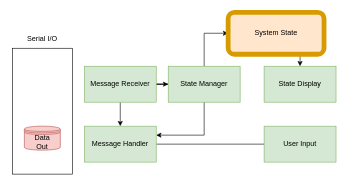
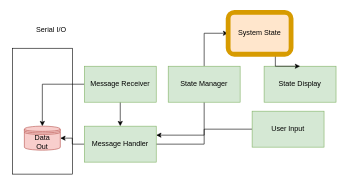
  <mxCell id="0" />
  <mxCell id="1" parent="0" />
  <mxCell id="2" value="" style="rounded=0;whiteSpace=wrap;html=1;fillColor=#FFFFFF;fillStyle=auto;" parent="1" vertex="1"><mxGeometry x="20" y="80" width="100" height="210" as="geometry" /></mxCell>
  <mxCell id="3" style="edgeStyle=orthogonalEdgeStyle;rounded=0;orthogonalLoop=1;jettySize=auto;html=1;exitX=0;exitY=0.5;exitDx=0;exitDy=0;entryX=1;entryY=0.5;entryDx=0;entryDy=0;endArrow=none;" parent="1" source="4" target="16" edge="1"><mxGeometry relative="1" as="geometry" /></mxCell>
- <mxCell id="4" value="User Input" style="rounded=0;whiteSpace=wrap;html=1;fillColor=#d5e8d4;strokeColor=#82b366;" parent="1" vertex="1"><mxGeometry x="440" y="210" width="120" height="60" as="geometry" /></mxCell>
- <mxCell id="5" style="edgeStyle=orthogonalEdgeStyle;rounded=0;orthogonalLoop=1;jettySize=auto;html=1;entryX=0;entryY=0.5;entryDx=0;entryDy=0;" parent="1" source="7" target="11" edge="1"><mxGeometry relative="1" as="geometry" /></mxCell>
+ <mxCell id="4" value="User Input" style="rounded=0;whiteSpace=wrap;html=1;fillColor=#d5e8d4;strokeColor=#82b366;" parent="1" vertex="1"><mxGeometry x="420" y="185" width="120" height="60" as="geometry" /></mxCell>
+ <mxCell id="5" style="edgeStyle=orthogonalEdgeStyle;rounded=0;orthogonalLoop=1;jettySize=auto;html=1;" parent="1" source="7" target="8" edge="1"><mxGeometry relative="1" as="geometry" /></mxCell>
  <mxCell id="6" style="edgeStyle=orthogonalEdgeStyle;rounded=0;orthogonalLoop=1;jettySize=auto;html=1;exitX=0.5;exitY=1;exitDx=0;exitDy=0;entryX=0.5;entryY=0;entryDx=0;entryDy=0;" parent="1" source="7" target="16" edge="1"><mxGeometry relative="1" as="geometry" /></mxCell>
  <mxCell id="7" value="Message Receiver" style="rounded=0;whiteSpace=wrap;html=1;fillColor=#d5e8d4;strokeColor=#82b366;" parent="1" vertex="1"><mxGeometry x="140" y="110" width="120" height="60" as="geometry" /></mxCell>
  <mxCell id="8" value="&lt;div&gt;Data&lt;/div&gt;&lt;div&gt;Out&lt;br&gt;&lt;/div&gt;" style="shape=datastore;whiteSpace=wrap;html=1;fillColor=#f8cecc;strokeColor=#b85450;" parent="1" vertex="1"><mxGeometry x="40" y="210" width="60" height="40" as="geometry" /></mxCell>
  <mxCell id="9" style="edgeStyle=orthogonalEdgeStyle;rounded=0;orthogonalLoop=1;jettySize=auto;html=1;exitX=0.5;exitY=0;exitDx=0;exitDy=0;entryX=0;entryY=0.5;entryDx=0;entryDy=0;" parent="1" source="11" target="14" edge="1"><mxGeometry relative="1" as="geometry" /></mxCell>
  <mxCell id="10" style="edgeStyle=orthogonalEdgeStyle;rounded=0;orthogonalLoop=1;jettySize=auto;html=1;entryX=1;entryY=0.25;entryDx=0;entryDy=0;" parent="1" source="11" target="16" edge="1"><mxGeometry relative="1" as="geometry"><mxPoint x="340" y="230" as="targetPoint" /><Array as="points"><mxPoint x="340" y="225" /></Array></mxGeometry></mxCell>
  <mxCell id="11" value="State Manager" style="rounded=0;whiteSpace=wrap;html=1;fillColor=#d5e8d4;strokeColor=#82b366;" parent="1" vertex="1"><mxGeometry x="280" y="110" width="120" height="60" as="geometry" /></mxCell>
  <mxCell id="12" value="State Display" style="rounded=0;whiteSpace=wrap;html=1;fillColor=#d5e8d4;strokeColor=#82b366;" parent="1" vertex="1"><mxGeometry x="440" y="110" width="120" height="60" as="geometry" /></mxCell>
  <mxCell id="13" style="edgeStyle=orthogonalEdgeStyle;rounded=0;orthogonalLoop=1;jettySize=auto;html=1;exitX=0.75;exitY=1;exitDx=0;exitDy=0;entryX=0.5;entryY=0;entryDx=0;entryDy=0;" parent="1" source="14" target="12" edge="1"><mxGeometry relative="1" as="geometry" /></mxCell>
- <mxCell id="14" value="System State" style="rounded=1;whiteSpace=wrap;html=1;fillStyle=auto;strokeWidth=8;fillColor=#ffe6cc;strokeColor=#d79b00;" parent="1" vertex="1"><mxGeometry x="380" y="20" width="160" height="70" as="geometry" /></mxCell>
+ <mxCell id="14" value="System State" style="rounded=1;whiteSpace=wrap;html=1;fillStyle=auto;strokeWidth=8;fillColor=#ffe6cc;strokeColor=#d79b00;" parent="1" vertex="1"><mxGeometry x="380" y="20" width="105" height="70" as="geometry" /></mxCell>
+ <mxCell id="15" style="edgeStyle=orthogonalEdgeStyle;rounded=0;orthogonalLoop=1;jettySize=auto;html=1;exitX=0;exitY=0.5;exitDx=0;exitDy=0;entryX=1;entryY=0.5;entryDx=0;entryDy=0;" parent="1" source="16" target="8" edge="1"><mxGeometry relative="1" as="geometry" /></mxCell>
  <mxCell id="16" value="Message Handler" style="rounded=0;whiteSpace=wrap;html=1;fillColor=#d5e8d4;strokeColor=#82b366;" parent="1" vertex="1"><mxGeometry x="140" y="210" width="120" height="60" as="geometry" /></mxCell>
- <mxCell id="17" value="Serial I/O" style="text;strokeColor=none;fillColor=none;align=center;verticalAlign=middle;spacingLeft=4;spacingRight=4;overflow=hidden;points=[[0,0.5],[1,0.5]];portConstraint=eastwest;rotatable=0;whiteSpace=wrap;html=1;" parent="1" vertex="1"><mxGeometry x="30" y="50" width="80" height="30" as="geometry" /></mxCell>
+ <mxCell id="17" value="Serial I/O" style="text;strokeColor=none;fillColor=none;align=center;verticalAlign=middle;spacingLeft=4;spacingRight=4;overflow=hidden;points=[[0,0.5],[1,0.5]];portConstraint=eastwest;rotatable=0;whiteSpace=wrap;html=1;" parent="1" vertex="1"><mxGeometry x="45" y="35" width="80" height="30" as="geometry" /></mxCell>
